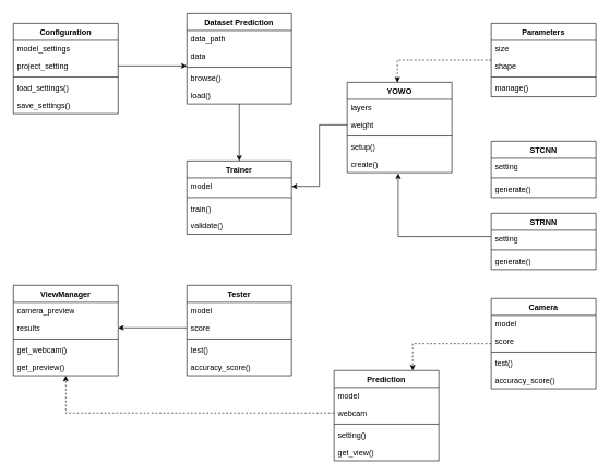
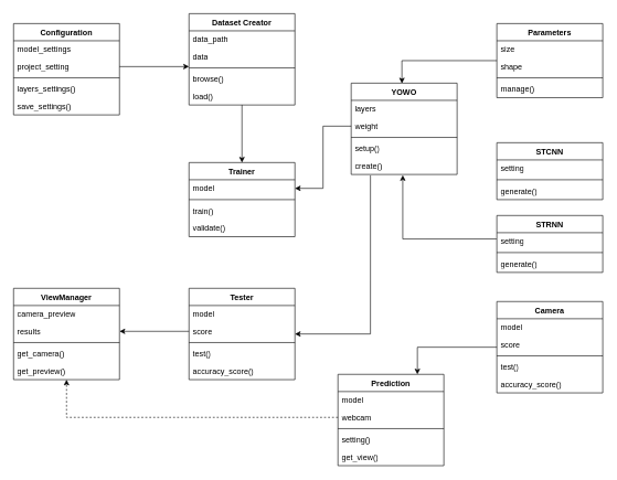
  <mxCell id="0" />
  <mxCell id="1" parent="0" />
  <mxCell id="2" value="Configuration" style="swimlane;fontStyle=1;align=center;verticalAlign=top;childLayout=stackLayout;horizontal=1;startSize=26;horizontalStack=0;resizeParent=1;resizeParentMax=0;resizeLast=0;collapsible=1;marginBottom=0;whiteSpace=wrap;html=1;" vertex="1" parent="1"><mxGeometry x="20" y="35" width="160" height="138" as="geometry" /></mxCell>
  <mxCell id="3" value="model_settings" style="text;strokeColor=none;fillColor=none;align=left;verticalAlign=top;spacingLeft=4;spacingRight=4;overflow=hidden;rotatable=0;points=[[0,0.5],[1,0.5]];portConstraint=eastwest;whiteSpace=wrap;html=1;" vertex="1" parent="2"><mxGeometry y="26" width="160" height="26" as="geometry" /></mxCell>
  <mxCell id="4" value="project_setting" style="text;strokeColor=none;fillColor=none;align=left;verticalAlign=top;spacingLeft=4;spacingRight=4;overflow=hidden;rotatable=0;points=[[0,0.5],[1,0.5]];portConstraint=eastwest;whiteSpace=wrap;html=1;" vertex="1" parent="2"><mxGeometry y="52" width="160" height="26" as="geometry" /></mxCell>
  <mxCell id="5" value="" style="line;strokeWidth=1;fillColor=none;align=left;verticalAlign=middle;spacingTop=-1;spacingLeft=3;spacingRight=3;rotatable=0;labelPosition=right;points=[];portConstraint=eastwest;strokeColor=inherit;" vertex="1" parent="2"><mxGeometry y="78" width="160" height="8" as="geometry" /></mxCell>
- <mxCell id="6" value="load_settings()" style="text;strokeColor=none;fillColor=none;align=left;verticalAlign=top;spacingLeft=4;spacingRight=4;overflow=hidden;rotatable=0;points=[[0,0.5],[1,0.5]];portConstraint=eastwest;whiteSpace=wrap;html=1;" vertex="1" parent="2"><mxGeometry y="86" width="160" height="26" as="geometry" /></mxCell>
+ <mxCell id="6" value="layers_settings()" style="text;strokeColor=none;fillColor=none;align=left;verticalAlign=top;spacingLeft=4;spacingRight=4;overflow=hidden;rotatable=0;points=[[0,0.5],[1,0.5]];portConstraint=eastwest;whiteSpace=wrap;html=1;" vertex="1" parent="2"><mxGeometry y="86" width="160" height="26" as="geometry" /></mxCell>
  <mxCell id="7" value="save_settings()" style="text;strokeColor=none;fillColor=none;align=left;verticalAlign=top;spacingLeft=4;spacingRight=4;overflow=hidden;rotatable=0;points=[[0,0.5],[1,0.5]];portConstraint=eastwest;whiteSpace=wrap;html=1;" vertex="1" parent="2"><mxGeometry y="112" width="160" height="26" as="geometry" /></mxCell>
  <mxCell id="8" style="edgeStyle=orthogonalEdgeStyle;rounded=0;orthogonalLoop=1;jettySize=auto;html=1;" edge="1" parent="1" source="9" target="27"><mxGeometry relative="1" as="geometry" /></mxCell>
- <mxCell id="9" value="Dataset Prediction" style="swimlane;fontStyle=1;align=center;verticalAlign=top;childLayout=stackLayout;horizontal=1;startSize=26;horizontalStack=0;resizeParent=1;resizeParentMax=0;resizeLast=0;collapsible=1;marginBottom=0;whiteSpace=wrap;html=1;" vertex="1" parent="1"><mxGeometry x="285" y="20" width="160" height="138" as="geometry" /></mxCell>
+ <mxCell id="9" value="Dataset Creator" style="swimlane;fontStyle=1;align=center;verticalAlign=top;childLayout=stackLayout;horizontal=1;startSize=26;horizontalStack=0;resizeParent=1;resizeParentMax=0;resizeLast=0;collapsible=1;marginBottom=0;whiteSpace=wrap;html=1;" vertex="1" parent="1"><mxGeometry x="285" y="20" width="160" height="138" as="geometry" /></mxCell>
  <mxCell id="10" value="data_path" style="text;strokeColor=none;fillColor=none;align=left;verticalAlign=top;spacingLeft=4;spacingRight=4;overflow=hidden;rotatable=0;points=[[0,0.5],[1,0.5]];portConstraint=eastwest;whiteSpace=wrap;html=1;" vertex="1" parent="9"><mxGeometry y="26" width="160" height="26" as="geometry" /></mxCell>
  <mxCell id="11" value="data" style="text;strokeColor=none;fillColor=none;align=left;verticalAlign=top;spacingLeft=4;spacingRight=4;overflow=hidden;rotatable=0;points=[[0,0.5],[1,0.5]];portConstraint=eastwest;whiteSpace=wrap;html=1;" vertex="1" parent="9"><mxGeometry y="52" width="160" height="26" as="geometry" /></mxCell>
  <mxCell id="12" value="" style="line;strokeWidth=1;fillColor=none;align=left;verticalAlign=middle;spacingTop=-1;spacingLeft=3;spacingRight=3;rotatable=0;labelPosition=right;points=[];portConstraint=eastwest;strokeColor=inherit;" vertex="1" parent="9"><mxGeometry y="78" width="160" height="8" as="geometry" /></mxCell>
  <mxCell id="13" value="browse()" style="text;strokeColor=none;fillColor=none;align=left;verticalAlign=top;spacingLeft=4;spacingRight=4;overflow=hidden;rotatable=0;points=[[0,0.5],[1,0.5]];portConstraint=eastwest;whiteSpace=wrap;html=1;" vertex="1" parent="9"><mxGeometry y="86" width="160" height="26" as="geometry" /></mxCell>
  <mxCell id="14" value="load()" style="text;strokeColor=none;fillColor=none;align=left;verticalAlign=top;spacingLeft=4;spacingRight=4;overflow=hidden;rotatable=0;points=[[0,0.5],[1,0.5]];portConstraint=eastwest;whiteSpace=wrap;html=1;" vertex="1" parent="9"><mxGeometry y="112" width="160" height="26" as="geometry" /></mxCell>
  <mxCell id="15" value="YOWO" style="swimlane;fontStyle=1;align=center;verticalAlign=top;childLayout=stackLayout;horizontal=1;startSize=26;horizontalStack=0;resizeParent=1;resizeParentMax=0;resizeLast=0;collapsible=1;marginBottom=0;whiteSpace=wrap;html=1;" vertex="1" parent="1"><mxGeometry x="530" y="125" width="160" height="138" as="geometry" /></mxCell>
  <mxCell id="16" value="layers" style="text;strokeColor=none;fillColor=none;align=left;verticalAlign=top;spacingLeft=4;spacingRight=4;overflow=hidden;rotatable=0;points=[[0,0.5],[1,0.5]];portConstraint=eastwest;whiteSpace=wrap;html=1;" vertex="1" parent="15"><mxGeometry y="26" width="160" height="26" as="geometry" /></mxCell>
  <mxCell id="17" value="weight" style="text;strokeColor=none;fillColor=none;align=left;verticalAlign=top;spacingLeft=4;spacingRight=4;overflow=hidden;rotatable=0;points=[[0,0.5],[1,0.5]];portConstraint=eastwest;whiteSpace=wrap;html=1;" vertex="1" parent="15"><mxGeometry y="52" width="160" height="26" as="geometry" /></mxCell>
  <mxCell id="18" value="" style="line;strokeWidth=1;fillColor=none;align=left;verticalAlign=middle;spacingTop=-1;spacingLeft=3;spacingRight=3;rotatable=0;labelPosition=right;points=[];portConstraint=eastwest;strokeColor=inherit;" vertex="1" parent="15"><mxGeometry y="78" width="160" height="8" as="geometry" /></mxCell>
  <mxCell id="19" value="setup()" style="text;strokeColor=none;fillColor=none;align=left;verticalAlign=top;spacingLeft=4;spacingRight=4;overflow=hidden;rotatable=0;points=[[0,0.5],[1,0.5]];portConstraint=eastwest;whiteSpace=wrap;html=1;" vertex="1" parent="15"><mxGeometry y="86" width="160" height="26" as="geometry" /></mxCell>
  <mxCell id="20" value="create()" style="text;strokeColor=none;fillColor=none;align=left;verticalAlign=top;spacingLeft=4;spacingRight=4;overflow=hidden;rotatable=0;points=[[0,0.5],[1,0.5]];portConstraint=eastwest;whiteSpace=wrap;html=1;" vertex="1" parent="15"><mxGeometry y="112" width="160" height="26" as="geometry" /></mxCell>
- <mxCell id="21" style="edgeStyle=orthogonalEdgeStyle;rounded=0;orthogonalLoop=1;jettySize=auto;html=1;entryX=0.479;entryY=0.003;entryDx=0;entryDy=0;entryPerimeter=0;dashed=1;" edge="1" parent="1" source="22" target="15"><mxGeometry relative="1" as="geometry" /></mxCell>
+ <mxCell id="21" style="edgeStyle=orthogonalEdgeStyle;rounded=0;orthogonalLoop=1;jettySize=auto;html=1;entryX=0.479;entryY=0.003;entryDx=0;entryDy=0;entryPerimeter=0;" edge="1" parent="1" source="22" target="15"><mxGeometry relative="1" as="geometry" /></mxCell>
  <mxCell id="22" value="Parameters" style="swimlane;fontStyle=1;align=center;verticalAlign=top;childLayout=stackLayout;horizontal=1;startSize=26;horizontalStack=0;resizeParent=1;resizeParentMax=0;resizeLast=0;collapsible=1;marginBottom=0;whiteSpace=wrap;html=1;" vertex="1" parent="1"><mxGeometry x="750" y="35" width="160" height="112" as="geometry" /></mxCell>
  <mxCell id="23" value="size" style="text;strokeColor=none;fillColor=none;align=left;verticalAlign=top;spacingLeft=4;spacingRight=4;overflow=hidden;rotatable=0;points=[[0,0.5],[1,0.5]];portConstraint=eastwest;whiteSpace=wrap;html=1;" vertex="1" parent="22"><mxGeometry y="26" width="160" height="26" as="geometry" /></mxCell>
  <mxCell id="24" value="shape" style="text;strokeColor=none;fillColor=none;align=left;verticalAlign=top;spacingLeft=4;spacingRight=4;overflow=hidden;rotatable=0;points=[[0,0.5],[1,0.5]];portConstraint=eastwest;whiteSpace=wrap;html=1;" vertex="1" parent="22"><mxGeometry y="52" width="160" height="26" as="geometry" /></mxCell>
  <mxCell id="25" value="" style="line;strokeWidth=1;fillColor=none;align=left;verticalAlign=middle;spacingTop=-1;spacingLeft=3;spacingRight=3;rotatable=0;labelPosition=right;points=[];portConstraint=eastwest;strokeColor=inherit;" vertex="1" parent="22"><mxGeometry y="78" width="160" height="8" as="geometry" /></mxCell>
  <mxCell id="26" value="manage()" style="text;strokeColor=none;fillColor=none;align=left;verticalAlign=top;spacingLeft=4;spacingRight=4;overflow=hidden;rotatable=0;points=[[0,0.5],[1,0.5]];portConstraint=eastwest;whiteSpace=wrap;html=1;" vertex="1" parent="22"><mxGeometry y="86" width="160" height="26" as="geometry" /></mxCell>
  <mxCell id="27" value="Trainer" style="swimlane;fontStyle=1;align=center;verticalAlign=top;childLayout=stackLayout;horizontal=1;startSize=26;horizontalStack=0;resizeParent=1;resizeParentMax=0;resizeLast=0;collapsible=1;marginBottom=0;whiteSpace=wrap;html=1;" vertex="1" parent="1"><mxGeometry x="285" y="245" width="160" height="112" as="geometry" /></mxCell>
  <mxCell id="28" value="model" style="text;strokeColor=none;fillColor=none;align=left;verticalAlign=top;spacingLeft=4;spacingRight=4;overflow=hidden;rotatable=0;points=[[0,0.5],[1,0.5]];portConstraint=eastwest;whiteSpace=wrap;html=1;" vertex="1" parent="27"><mxGeometry y="26" width="160" height="26" as="geometry" /></mxCell>
  <mxCell id="29" value="" style="line;strokeWidth=1;fillColor=none;align=left;verticalAlign=middle;spacingTop=-1;spacingLeft=3;spacingRight=3;rotatable=0;labelPosition=right;points=[];portConstraint=eastwest;strokeColor=inherit;" vertex="1" parent="27"><mxGeometry y="52" width="160" height="8" as="geometry" /></mxCell>
  <mxCell id="30" value="train()" style="text;strokeColor=none;fillColor=none;align=left;verticalAlign=top;spacingLeft=4;spacingRight=4;overflow=hidden;rotatable=0;points=[[0,0.5],[1,0.5]];portConstraint=eastwest;whiteSpace=wrap;html=1;" vertex="1" parent="27"><mxGeometry y="60" width="160" height="26" as="geometry" /></mxCell>
  <mxCell id="31" value="validate()" style="text;strokeColor=none;fillColor=none;align=left;verticalAlign=top;spacingLeft=4;spacingRight=4;overflow=hidden;rotatable=0;points=[[0,0.5],[1,0.5]];portConstraint=eastwest;whiteSpace=wrap;html=1;" vertex="1" parent="27"><mxGeometry y="86" width="160" height="26" as="geometry" /></mxCell>
  <mxCell id="32" value="STCNN" style="swimlane;fontStyle=1;align=center;verticalAlign=top;childLayout=stackLayout;horizontal=1;startSize=26;horizontalStack=0;resizeParent=1;resizeParentMax=0;resizeLast=0;collapsible=1;marginBottom=0;whiteSpace=wrap;html=1;" vertex="1" parent="1"><mxGeometry x="750" y="215" width="160" height="86" as="geometry" /></mxCell>
  <mxCell id="33" value="setting" style="text;strokeColor=none;fillColor=none;align=left;verticalAlign=top;spacingLeft=4;spacingRight=4;overflow=hidden;rotatable=0;points=[[0,0.5],[1,0.5]];portConstraint=eastwest;whiteSpace=wrap;html=1;" vertex="1" parent="32"><mxGeometry y="26" width="160" height="26" as="geometry" /></mxCell>
  <mxCell id="34" value="" style="line;strokeWidth=1;fillColor=none;align=left;verticalAlign=middle;spacingTop=-1;spacingLeft=3;spacingRight=3;rotatable=0;labelPosition=right;points=[];portConstraint=eastwest;strokeColor=inherit;" vertex="1" parent="32"><mxGeometry y="52" width="160" height="8" as="geometry" /></mxCell>
  <mxCell id="35" value="generate()" style="text;strokeColor=none;fillColor=none;align=left;verticalAlign=top;spacingLeft=4;spacingRight=4;overflow=hidden;rotatable=0;points=[[0,0.5],[1,0.5]];portConstraint=eastwest;whiteSpace=wrap;html=1;" vertex="1" parent="32"><mxGeometry y="60" width="160" height="26" as="geometry" /></mxCell>
  <mxCell id="36" style="edgeStyle=orthogonalEdgeStyle;rounded=0;orthogonalLoop=1;jettySize=auto;html=1;entryX=0.487;entryY=1.038;entryDx=0;entryDy=0;entryPerimeter=0;exitX=-0.003;exitY=0.364;exitDx=0;exitDy=0;exitPerimeter=0;" edge="1" parent="1" source="38" target="20"><mxGeometry relative="1" as="geometry" /></mxCell>
  <mxCell id="37" value="STRNN" style="swimlane;fontStyle=1;align=center;verticalAlign=top;childLayout=stackLayout;horizontal=1;startSize=26;horizontalStack=0;resizeParent=1;resizeParentMax=0;resizeLast=0;collapsible=1;marginBottom=0;whiteSpace=wrap;html=1;" vertex="1" parent="1"><mxGeometry x="750" y="325" width="160" height="86" as="geometry" /></mxCell>
  <mxCell id="38" value="setting" style="text;strokeColor=none;fillColor=none;align=left;verticalAlign=top;spacingLeft=4;spacingRight=4;overflow=hidden;rotatable=0;points=[[0,0.5],[1,0.5]];portConstraint=eastwest;whiteSpace=wrap;html=1;" vertex="1" parent="37"><mxGeometry y="26" width="160" height="26" as="geometry" /></mxCell>
  <mxCell id="39" value="" style="line;strokeWidth=1;fillColor=none;align=left;verticalAlign=middle;spacingTop=-1;spacingLeft=3;spacingRight=3;rotatable=0;labelPosition=right;points=[];portConstraint=eastwest;strokeColor=inherit;" vertex="1" parent="37"><mxGeometry y="52" width="160" height="8" as="geometry" /></mxCell>
  <mxCell id="40" value="generate()" style="text;strokeColor=none;fillColor=none;align=left;verticalAlign=top;spacingLeft=4;spacingRight=4;overflow=hidden;rotatable=0;points=[[0,0.5],[1,0.5]];portConstraint=eastwest;whiteSpace=wrap;html=1;" vertex="1" parent="37"><mxGeometry y="60" width="160" height="26" as="geometry" /></mxCell>
  <mxCell id="41" value="Tester" style="swimlane;fontStyle=1;align=center;verticalAlign=top;childLayout=stackLayout;horizontal=1;startSize=26;horizontalStack=0;resizeParent=1;resizeParentMax=0;resizeLast=0;collapsible=1;marginBottom=0;whiteSpace=wrap;html=1;" vertex="1" parent="1"><mxGeometry x="285" y="435" width="160" height="138" as="geometry" /></mxCell>
  <mxCell id="42" value="model" style="text;strokeColor=none;fillColor=none;align=left;verticalAlign=top;spacingLeft=4;spacingRight=4;overflow=hidden;rotatable=0;points=[[0,0.5],[1,0.5]];portConstraint=eastwest;whiteSpace=wrap;html=1;" vertex="1" parent="41"><mxGeometry y="26" width="160" height="26" as="geometry" /></mxCell>
  <mxCell id="43" value="score" style="text;strokeColor=none;fillColor=none;align=left;verticalAlign=top;spacingLeft=4;spacingRight=4;overflow=hidden;rotatable=0;points=[[0,0.5],[1,0.5]];portConstraint=eastwest;whiteSpace=wrap;html=1;" vertex="1" parent="41"><mxGeometry y="52" width="160" height="26" as="geometry" /></mxCell>
  <mxCell id="44" value="" style="line;strokeWidth=1;fillColor=none;align=left;verticalAlign=middle;spacingTop=-1;spacingLeft=3;spacingRight=3;rotatable=0;labelPosition=right;points=[];portConstraint=eastwest;strokeColor=inherit;" vertex="1" parent="41"><mxGeometry y="78" width="160" height="8" as="geometry" /></mxCell>
  <mxCell id="45" value="test()" style="text;strokeColor=none;fillColor=none;align=left;verticalAlign=top;spacingLeft=4;spacingRight=4;overflow=hidden;rotatable=0;points=[[0,0.5],[1,0.5]];portConstraint=eastwest;whiteSpace=wrap;html=1;" vertex="1" parent="41"><mxGeometry y="86" width="160" height="26" as="geometry" /></mxCell>
  <mxCell id="46" value="accuracy_score()" style="text;strokeColor=none;fillColor=none;align=left;verticalAlign=top;spacingLeft=4;spacingRight=4;overflow=hidden;rotatable=0;points=[[0,0.5],[1,0.5]];portConstraint=eastwest;whiteSpace=wrap;html=1;" vertex="1" parent="41"><mxGeometry y="112" width="160" height="26" as="geometry" /></mxCell>
  <mxCell id="47" style="edgeStyle=orthogonalEdgeStyle;rounded=0;orthogonalLoop=1;jettySize=auto;html=1;" edge="1" parent="1" source="17" target="28"><mxGeometry relative="1" as="geometry" /></mxCell>
+ <mxCell id="48" style="edgeStyle=orthogonalEdgeStyle;rounded=0;orthogonalLoop=1;jettySize=auto;html=1;entryX=1;entryY=0.5;entryDx=0;entryDy=0;exitX=0.182;exitY=1.052;exitDx=0;exitDy=0;exitPerimeter=0;" edge="1" parent="1" source="20" target="41"><mxGeometry relative="1" as="geometry"><Array as="points"><mxPoint x="559" y="504" /></Array></mxGeometry></mxCell>
  <mxCell id="49" style="edgeStyle=orthogonalEdgeStyle;rounded=0;orthogonalLoop=1;jettySize=auto;html=1;entryX=0;entryY=0.25;entryDx=0;entryDy=0;entryPerimeter=0;" edge="1" parent="1" source="4" target="12"><mxGeometry relative="1" as="geometry" /></mxCell>
  <mxCell id="50" value="ViewManager" style="swimlane;fontStyle=1;align=center;verticalAlign=top;childLayout=stackLayout;horizontal=1;startSize=26;horizontalStack=0;resizeParent=1;resizeParentMax=0;resizeLast=0;collapsible=1;marginBottom=0;whiteSpace=wrap;html=1;" vertex="1" parent="1"><mxGeometry x="20" y="435" width="160" height="138" as="geometry" /></mxCell>
  <mxCell id="51" value="camera_preview" style="text;strokeColor=none;fillColor=none;align=left;verticalAlign=top;spacingLeft=4;spacingRight=4;overflow=hidden;rotatable=0;points=[[0,0.5],[1,0.5]];portConstraint=eastwest;whiteSpace=wrap;html=1;" vertex="1" parent="50"><mxGeometry y="26" width="160" height="26" as="geometry" /></mxCell>
  <mxCell id="52" value="results" style="text;strokeColor=none;fillColor=none;align=left;verticalAlign=top;spacingLeft=4;spacingRight=4;overflow=hidden;rotatable=0;points=[[0,0.5],[1,0.5]];portConstraint=eastwest;whiteSpace=wrap;html=1;" vertex="1" parent="50"><mxGeometry y="52" width="160" height="26" as="geometry" /></mxCell>
  <mxCell id="53" value="" style="line;strokeWidth=1;fillColor=none;align=left;verticalAlign=middle;spacingTop=-1;spacingLeft=3;spacingRight=3;rotatable=0;labelPosition=right;points=[];portConstraint=eastwest;strokeColor=inherit;" vertex="1" parent="50"><mxGeometry y="78" width="160" height="8" as="geometry" /></mxCell>
- <mxCell id="54" value="get_webcam()" style="text;strokeColor=none;fillColor=none;align=left;verticalAlign=top;spacingLeft=4;spacingRight=4;overflow=hidden;rotatable=0;points=[[0,0.5],[1,0.5]];portConstraint=eastwest;whiteSpace=wrap;html=1;" vertex="1" parent="50"><mxGeometry y="86" width="160" height="26" as="geometry" /></mxCell>
+ <mxCell id="54" value="get_camera()" style="text;strokeColor=none;fillColor=none;align=left;verticalAlign=top;spacingLeft=4;spacingRight=4;overflow=hidden;rotatable=0;points=[[0,0.5],[1,0.5]];portConstraint=eastwest;whiteSpace=wrap;html=1;" vertex="1" parent="50"><mxGeometry y="86" width="160" height="26" as="geometry" /></mxCell>
  <mxCell id="55" value="get_preview()" style="text;strokeColor=none;fillColor=none;align=left;verticalAlign=top;spacingLeft=4;spacingRight=4;overflow=hidden;rotatable=0;points=[[0,0.5],[1,0.5]];portConstraint=eastwest;whiteSpace=wrap;html=1;" vertex="1" parent="50"><mxGeometry y="112" width="160" height="26" as="geometry" /></mxCell>
  <mxCell id="56" value="Prediction" style="swimlane;fontStyle=1;align=center;verticalAlign=top;childLayout=stackLayout;horizontal=1;startSize=26;horizontalStack=0;resizeParent=1;resizeParentMax=0;resizeLast=0;collapsible=1;marginBottom=0;whiteSpace=wrap;html=1;" vertex="1" parent="1"><mxGeometry x="510" y="565" width="160" height="138" as="geometry" /></mxCell>
  <mxCell id="57" value="model" style="text;strokeColor=none;fillColor=none;align=left;verticalAlign=top;spacingLeft=4;spacingRight=4;overflow=hidden;rotatable=0;points=[[0,0.5],[1,0.5]];portConstraint=eastwest;whiteSpace=wrap;html=1;" vertex="1" parent="56"><mxGeometry y="26" width="160" height="26" as="geometry" /></mxCell>
  <mxCell id="58" value="webcam" style="text;strokeColor=none;fillColor=none;align=left;verticalAlign=top;spacingLeft=4;spacingRight=4;overflow=hidden;rotatable=0;points=[[0,0.5],[1,0.5]];portConstraint=eastwest;whiteSpace=wrap;html=1;" vertex="1" parent="56"><mxGeometry y="52" width="160" height="26" as="geometry" /></mxCell>
  <mxCell id="59" value="" style="line;strokeWidth=1;fillColor=none;align=left;verticalAlign=middle;spacingTop=-1;spacingLeft=3;spacingRight=3;rotatable=0;labelPosition=right;points=[];portConstraint=eastwest;strokeColor=inherit;" vertex="1" parent="56"><mxGeometry y="78" width="160" height="8" as="geometry" /></mxCell>
  <mxCell id="60" value="setting()" style="text;strokeColor=none;fillColor=none;align=left;verticalAlign=top;spacingLeft=4;spacingRight=4;overflow=hidden;rotatable=0;points=[[0,0.5],[1,0.5]];portConstraint=eastwest;whiteSpace=wrap;html=1;" vertex="1" parent="56"><mxGeometry y="86" width="160" height="26" as="geometry" /></mxCell>
  <mxCell id="61" value="get_view()" style="text;strokeColor=none;fillColor=none;align=left;verticalAlign=top;spacingLeft=4;spacingRight=4;overflow=hidden;rotatable=0;points=[[0,0.5],[1,0.5]];portConstraint=eastwest;whiteSpace=wrap;html=1;" vertex="1" parent="56"><mxGeometry y="112" width="160" height="26" as="geometry" /></mxCell>
- <mxCell id="62" style="edgeStyle=orthogonalEdgeStyle;rounded=0;orthogonalLoop=1;jettySize=auto;html=1;entryX=0.75;entryY=0;entryDx=0;entryDy=0;dashed=1;" edge="1" parent="1" source="63" target="56"><mxGeometry relative="1" as="geometry"><mxPoint x="670" y="645" as="targetPoint" /></mxGeometry></mxCell>
+ <mxCell id="62" style="edgeStyle=orthogonalEdgeStyle;rounded=0;orthogonalLoop=1;jettySize=auto;html=1;entryX=0.75;entryY=0;entryDx=0;entryDy=0;" edge="1" parent="1" source="63" target="56"><mxGeometry relative="1" as="geometry"><mxPoint x="670" y="645" as="targetPoint" /></mxGeometry></mxCell>
  <mxCell id="63" value="Camera" style="swimlane;fontStyle=1;align=center;verticalAlign=top;childLayout=stackLayout;horizontal=1;startSize=26;horizontalStack=0;resizeParent=1;resizeParentMax=0;resizeLast=0;collapsible=1;marginBottom=0;whiteSpace=wrap;html=1;" vertex="1" parent="1"><mxGeometry x="750" y="455" width="160" height="138" as="geometry" /></mxCell>
  <mxCell id="64" value="model" style="text;strokeColor=none;fillColor=none;align=left;verticalAlign=top;spacingLeft=4;spacingRight=4;overflow=hidden;rotatable=0;points=[[0,0.5],[1,0.5]];portConstraint=eastwest;whiteSpace=wrap;html=1;" vertex="1" parent="63"><mxGeometry y="26" width="160" height="26" as="geometry" /></mxCell>
  <mxCell id="65" value="score" style="text;strokeColor=none;fillColor=none;align=left;verticalAlign=top;spacingLeft=4;spacingRight=4;overflow=hidden;rotatable=0;points=[[0,0.5],[1,0.5]];portConstraint=eastwest;whiteSpace=wrap;html=1;" vertex="1" parent="63"><mxGeometry y="52" width="160" height="26" as="geometry" /></mxCell>
  <mxCell id="66" value="" style="line;strokeWidth=1;fillColor=none;align=left;verticalAlign=middle;spacingTop=-1;spacingLeft=3;spacingRight=3;rotatable=0;labelPosition=right;points=[];portConstraint=eastwest;strokeColor=inherit;" vertex="1" parent="63"><mxGeometry y="78" width="160" height="8" as="geometry" /></mxCell>
  <mxCell id="67" value="test()" style="text;strokeColor=none;fillColor=none;align=left;verticalAlign=top;spacingLeft=4;spacingRight=4;overflow=hidden;rotatable=0;points=[[0,0.5],[1,0.5]];portConstraint=eastwest;whiteSpace=wrap;html=1;" vertex="1" parent="63"><mxGeometry y="86" width="160" height="26" as="geometry" /></mxCell>
  <mxCell id="68" value="accuracy_score()" style="text;strokeColor=none;fillColor=none;align=left;verticalAlign=top;spacingLeft=4;spacingRight=4;overflow=hidden;rotatable=0;points=[[0,0.5],[1,0.5]];portConstraint=eastwest;whiteSpace=wrap;html=1;" vertex="1" parent="63"><mxGeometry y="112" width="160" height="26" as="geometry" /></mxCell>
  <mxCell id="69" style="edgeStyle=orthogonalEdgeStyle;rounded=0;orthogonalLoop=1;jettySize=auto;html=1;dashed=1;" edge="1" parent="1" source="58" target="50"><mxGeometry relative="1" as="geometry" /></mxCell>
  <mxCell id="70" style="edgeStyle=orthogonalEdgeStyle;rounded=0;orthogonalLoop=1;jettySize=auto;html=1;" edge="1" parent="1" source="43" target="52"><mxGeometry relative="1" as="geometry" /></mxCell>
